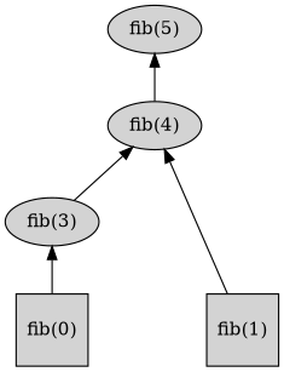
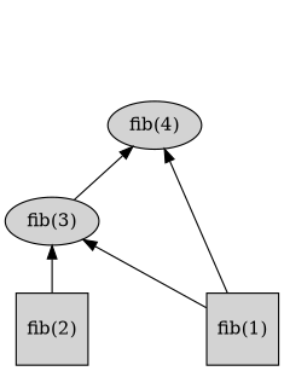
  digraph {
    nodesep=1.1
    rankdir=BT
    node [style=filled]
-   n1 [label="fib(5)"]
    n2 [label="fib(4)"]
    n3 [label="fib(3)"]
-   n4 [label="fib(0)" shape=square]
+   n4 [label="fib(2)" shape=square]
    n5 [label="fib(1)" shape=square]
-   n2 -> n1
    n3 -> n2
    n4 -> n3
    n5 -> n2
+   n5 -> n3
  }
